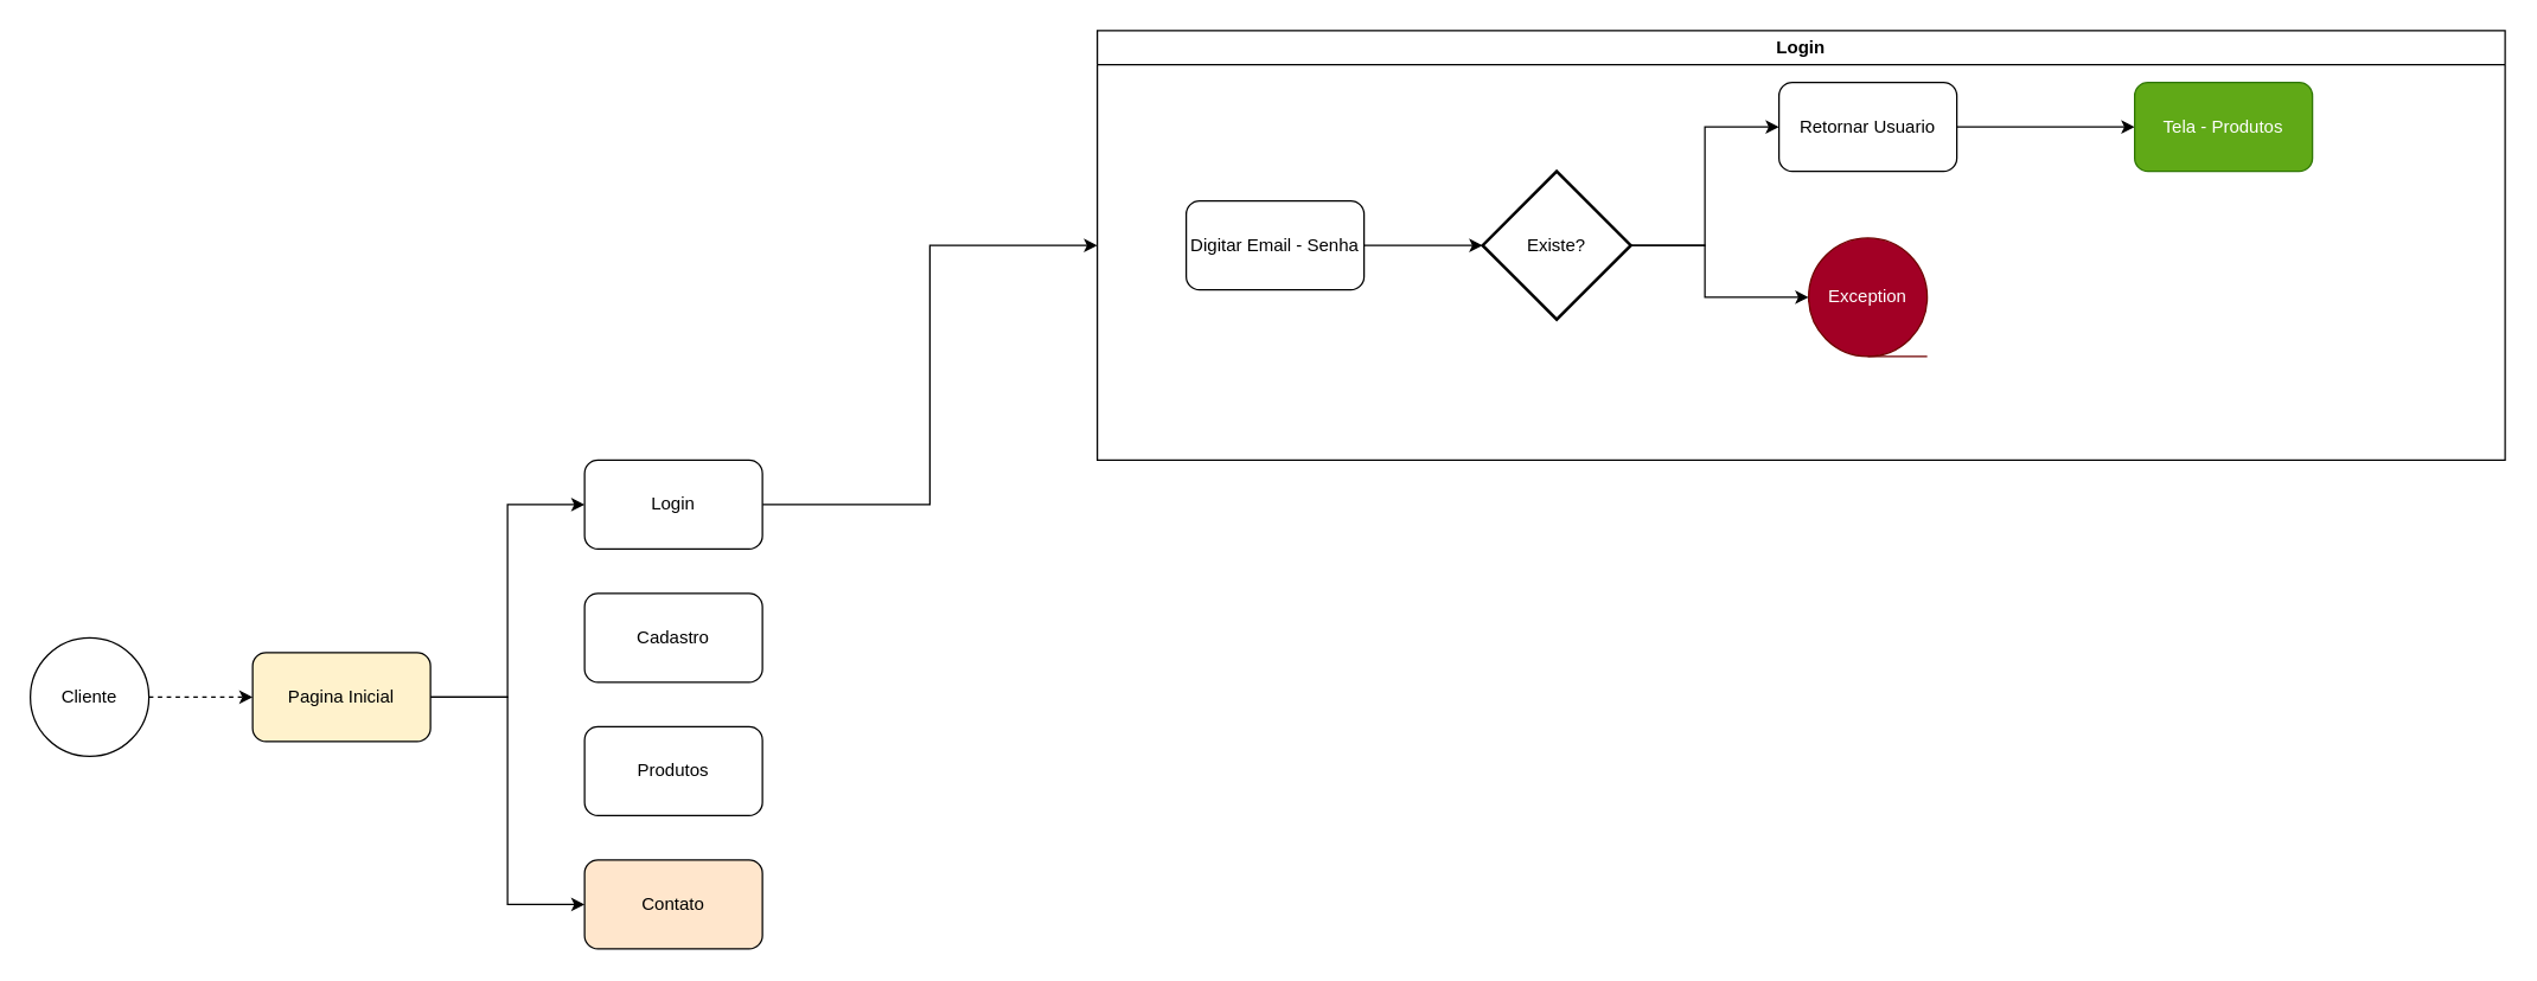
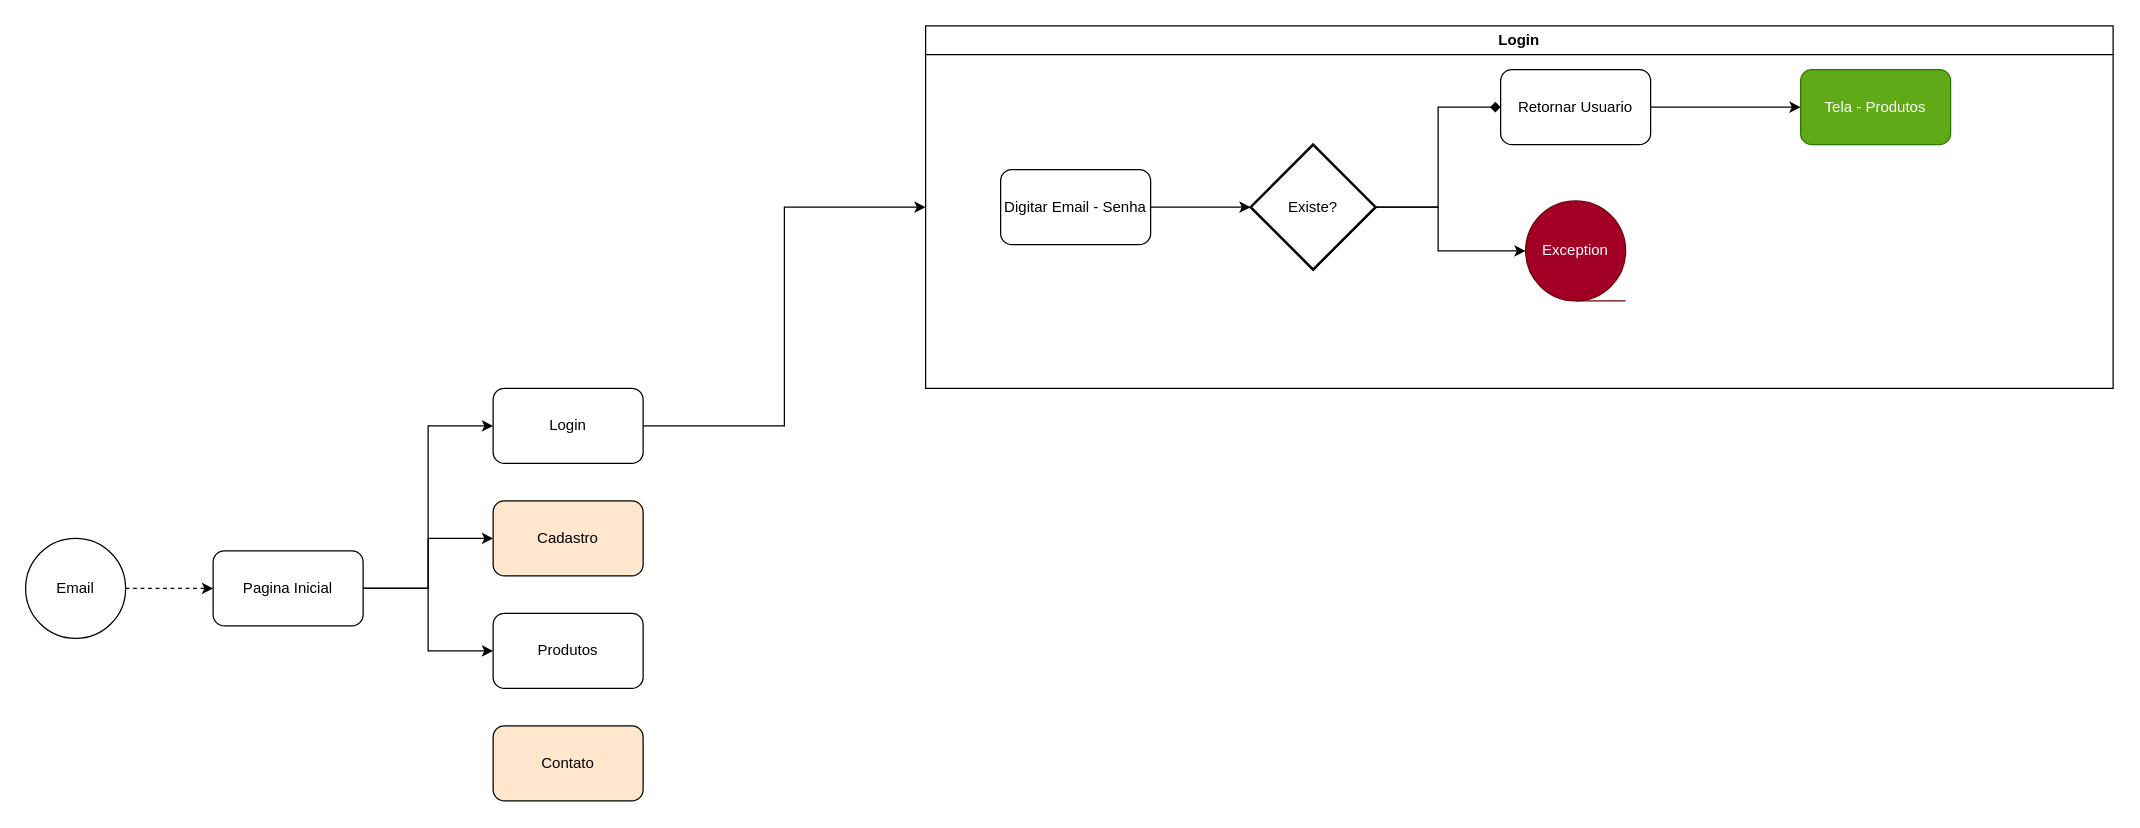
  <mxCell id="0" />
  <mxCell id="1" parent="0" />
  <mxCell id="2" style="edgeStyle=orthogonalEdgeStyle;rounded=0;orthogonalLoop=1;jettySize=auto;html=1;entryX=0;entryY=0.5;entryDx=0;entryDy=0;" parent="1" source="5" target="9" edge="1"><mxGeometry relative="1" as="geometry" /></mxCell>
- <mxCell id="4" style="edgeStyle=orthogonalEdgeStyle;rounded=0;orthogonalLoop=1;jettySize=auto;html=1;entryX=0;entryY=0.5;entryDx=0;entryDy=0;" parent="1" source="5" target="12" edge="1"><mxGeometry relative="1" as="geometry" /></mxCell>
- <mxCell id="5" value="Pagina Inicial" style="rounded=1;whiteSpace=wrap;html=1;fillColor=#fff2cc;" parent="1" vertex="1"><mxGeometry x="170" y="440" width="120" height="60" as="geometry" /></mxCell>
+ <mxCell id="3" style="edgeStyle=orthogonalEdgeStyle;rounded=0;orthogonalLoop=1;jettySize=auto;html=1;" parent="1" source="5" target="10" edge="1"><mxGeometry relative="1" as="geometry" /></mxCell>
+ <mxCell id="4" style="edgeStyle=orthogonalEdgeStyle;rounded=0;orthogonalLoop=1;jettySize=auto;html=1;" parent="1" source="5" target="11" edge="1"><mxGeometry relative="1" as="geometry" /></mxCell>
+ <mxCell id="5" value="Pagina Inicial" style="rounded=1;whiteSpace=wrap;html=1;" parent="1" vertex="1"><mxGeometry x="170" y="440" width="120" height="60" as="geometry" /></mxCell>
  <mxCell id="6" style="edgeStyle=orthogonalEdgeStyle;rounded=0;orthogonalLoop=1;jettySize=auto;html=1;entryX=0;entryY=0.5;entryDx=0;entryDy=0;dashed=1;" parent="1" source="7" target="5" edge="1"><mxGeometry relative="1" as="geometry" /></mxCell>
- <mxCell id="7" value="Cliente" style="ellipse;whiteSpace=wrap;html=1;aspect=fixed;" parent="1" vertex="1"><mxGeometry x="20" y="430" width="80" height="80" as="geometry" /></mxCell>
+ <mxCell id="7" value="Email" style="ellipse;whiteSpace=wrap;html=1;aspect=fixed;" parent="1" vertex="1"><mxGeometry x="20" y="430" width="80" height="80" as="geometry" /></mxCell>
  <mxCell id="8" style="edgeStyle=orthogonalEdgeStyle;rounded=0;orthogonalLoop=1;jettySize=auto;html=1;entryX=0;entryY=0.5;entryDx=0;entryDy=0;" parent="1" source="9" target="13" edge="1"><mxGeometry relative="1" as="geometry" /></mxCell>
  <mxCell id="9" value="Login" style="rounded=1;whiteSpace=wrap;html=1;" parent="1" vertex="1"><mxGeometry x="394" y="310" width="120" height="60" as="geometry" /></mxCell>
- <mxCell id="10" value="Cadastro" style="rounded=1;whiteSpace=wrap;html=1;" parent="1" vertex="1"><mxGeometry x="394" y="400" width="120" height="60" as="geometry" /></mxCell>
+ <mxCell id="10" value="Cadastro" style="rounded=1;whiteSpace=wrap;html=1;fillColor=#ffe6cc;" parent="1" vertex="1"><mxGeometry x="394" y="400" width="120" height="60" as="geometry" /></mxCell>
  <mxCell id="11" value="Produtos" style="rounded=1;whiteSpace=wrap;html=1;" parent="1" vertex="1"><mxGeometry x="394" y="490" width="120" height="60" as="geometry" /></mxCell>
  <mxCell id="12" value="Contato" style="rounded=1;whiteSpace=wrap;html=1;fillColor=#ffe6cc;" parent="1" vertex="1"><mxGeometry x="394" y="580" width="120" height="60" as="geometry" /></mxCell>
  <mxCell id="13" value="Login" style="swimlane;whiteSpace=wrap;html=1;" parent="1" vertex="1"><mxGeometry x="740" y="20" width="950" height="290" as="geometry" /></mxCell>
  <mxCell id="14" style="edgeStyle=orthogonalEdgeStyle;rounded=0;orthogonalLoop=1;jettySize=auto;html=1;" parent="13" source="15" edge="1"><mxGeometry relative="1" as="geometry"><mxPoint x="260" y="145" as="targetPoint" /></mxGeometry></mxCell>
  <mxCell id="15" value="Digitar Email - Senha" style="rounded=1;whiteSpace=wrap;html=1;" parent="13" vertex="1"><mxGeometry x="60" y="115" width="120" height="60" as="geometry" /></mxCell>
- <mxCell id="16" style="edgeStyle=orthogonalEdgeStyle;rounded=0;orthogonalLoop=1;jettySize=auto;html=1;entryX=0;entryY=0.5;entryDx=0;entryDy=0;" parent="13" source="18" target="20" edge="1"><mxGeometry relative="1" as="geometry"><mxPoint x="450" y="70" as="targetPoint" /></mxGeometry></mxCell>
+ <mxCell id="16" style="edgeStyle=orthogonalEdgeStyle;rounded=0;orthogonalLoop=1;jettySize=auto;html=1;entryX=0;entryY=0.5;entryDx=0;entryDy=0;endArrow=diamond;" parent="13" source="18" target="20" edge="1"><mxGeometry relative="1" as="geometry"><mxPoint x="450" y="70" as="targetPoint" /></mxGeometry></mxCell>
  <mxCell id="17" style="edgeStyle=orthogonalEdgeStyle;rounded=0;orthogonalLoop=1;jettySize=auto;html=1;" parent="13" source="18" target="21" edge="1"><mxGeometry relative="1" as="geometry"><Array as="points"><mxPoint x="410" y="145" /><mxPoint x="410" y="180" /></Array></mxGeometry></mxCell>
  <mxCell id="18" value="Existe?" style="strokeWidth=2;html=1;shape=mxgraph.flowchart.decision;whiteSpace=wrap;" parent="13" vertex="1"><mxGeometry x="260" y="95" width="100" height="100" as="geometry" /></mxCell>
  <mxCell id="19" style="edgeStyle=orthogonalEdgeStyle;rounded=0;orthogonalLoop=1;jettySize=auto;html=1;" parent="13" source="20" edge="1"><mxGeometry relative="1" as="geometry"><mxPoint x="700" y="65" as="targetPoint" /></mxGeometry></mxCell>
  <mxCell id="20" value="Retornar Usuario" style="rounded=1;whiteSpace=wrap;html=1;" parent="13" vertex="1"><mxGeometry x="460" y="35" width="120" height="60" as="geometry" /></mxCell>
  <mxCell id="21" value="Exception" style="shape=tapeData;whiteSpace=wrap;html=1;perimeter=ellipsePerimeter;fillColor=#a20025;fontColor=#ffffff;strokeColor=#6F0000;" parent="13" vertex="1"><mxGeometry x="480" y="140" width="80" height="80" as="geometry" /></mxCell>
  <mxCell id="22" value="Tela - Produtos" style="rounded=1;whiteSpace=wrap;html=1;fillColor=#60a917;fontColor=#ffffff;strokeColor=#2D7600;" parent="13" vertex="1"><mxGeometry x="700" y="35" width="120" height="60" as="geometry" /></mxCell>
